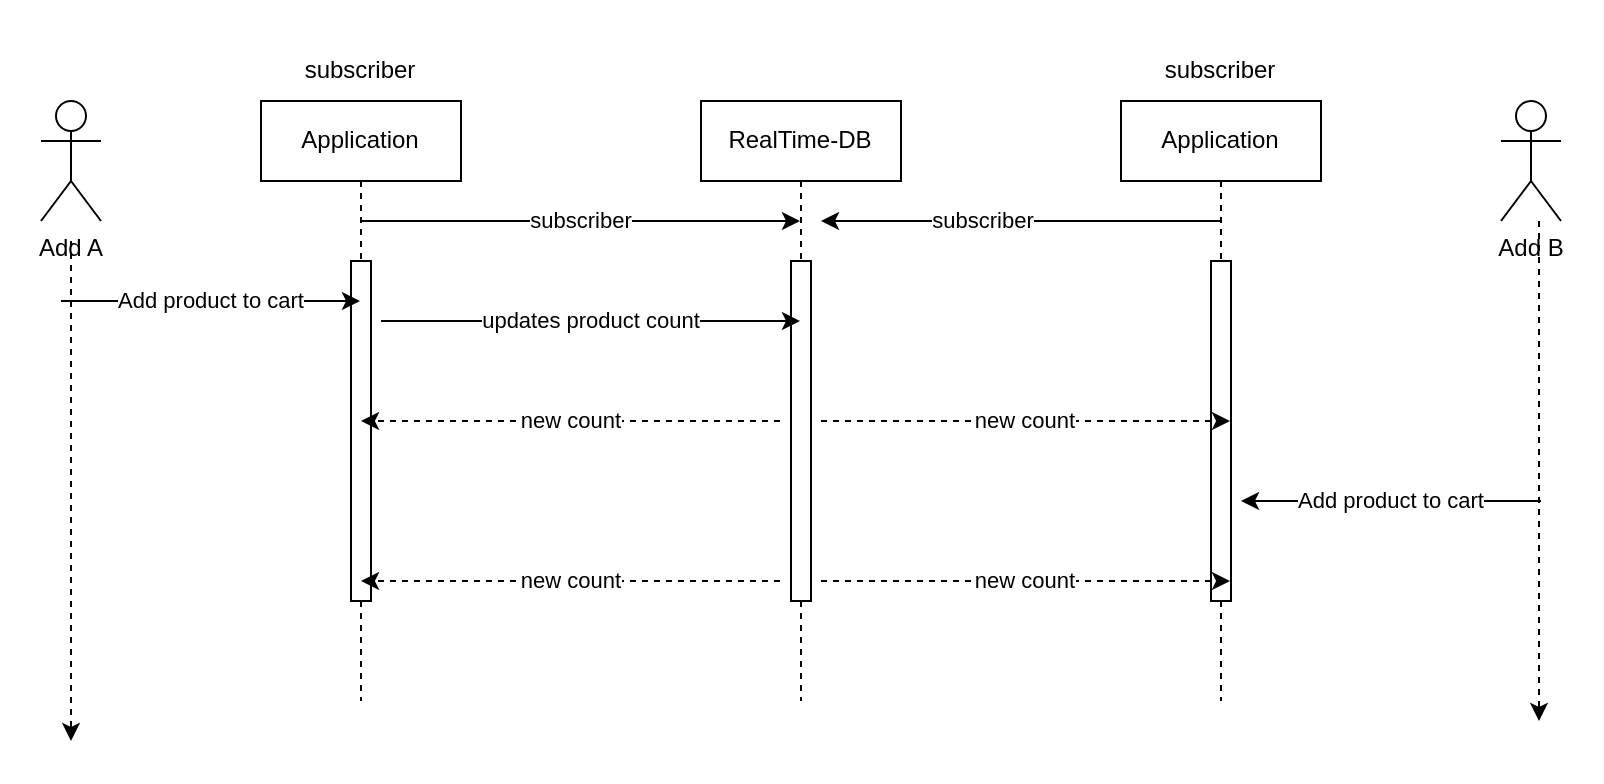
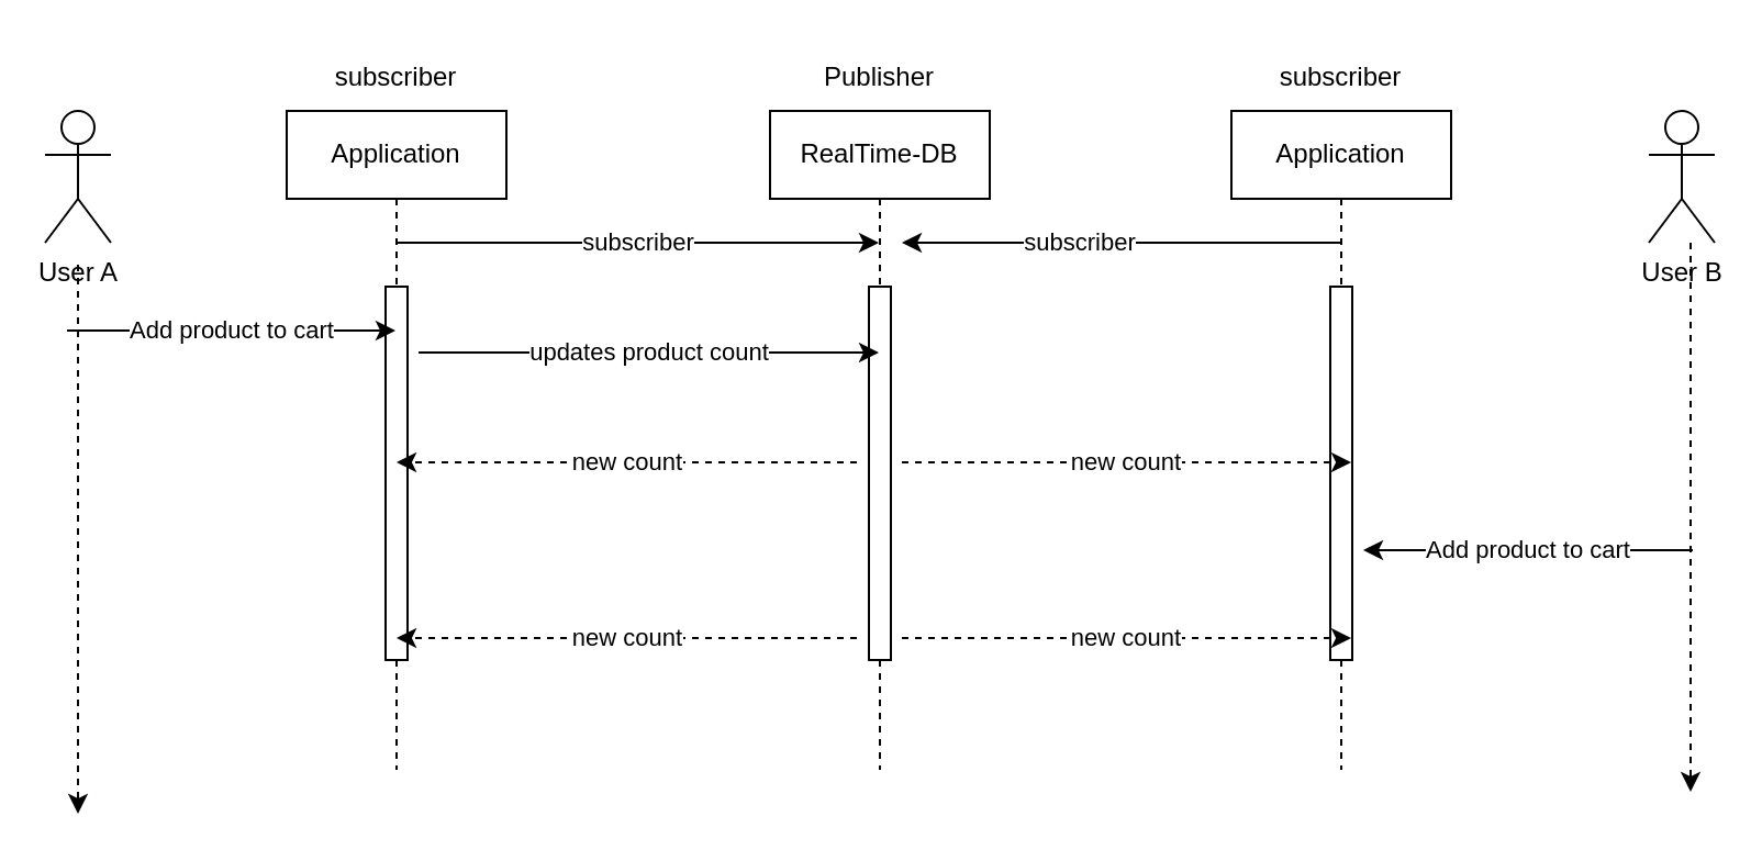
  <mxCell id="0" />
  <mxCell id="1" parent="0" />
  <mxCell id="2" value="RealTime-DB" style="shape=umlLifeline;perimeter=lifelinePerimeter;whiteSpace=wrap;html=1;container=0;dropTarget=0;collapsible=0;recursiveResize=0;outlineConnect=0;portConstraint=eastwest;newEdgeStyle={&quot;edgeStyle&quot;:&quot;elbowEdgeStyle&quot;,&quot;elbow&quot;:&quot;vertical&quot;,&quot;curved&quot;:0,&quot;rounded&quot;:0};" parent="1" vertex="1"><mxGeometry x="350" y="50" width="100" height="300" as="geometry" /></mxCell>
  <mxCell id="3" value="" style="html=1;points=[];perimeter=orthogonalPerimeter;outlineConnect=0;targetShapes=umlLifeline;portConstraint=eastwest;newEdgeStyle={&quot;edgeStyle&quot;:&quot;elbowEdgeStyle&quot;,&quot;elbow&quot;:&quot;vertical&quot;,&quot;curved&quot;:0,&quot;rounded&quot;:0};" parent="2" vertex="1"><mxGeometry x="45" y="80" width="10" height="170" as="geometry" /></mxCell>
  <mxCell id="4" value="Application" style="shape=umlLifeline;perimeter=lifelinePerimeter;whiteSpace=wrap;html=1;container=0;dropTarget=0;collapsible=0;recursiveResize=0;outlineConnect=0;portConstraint=eastwest;newEdgeStyle={&quot;edgeStyle&quot;:&quot;elbowEdgeStyle&quot;,&quot;elbow&quot;:&quot;vertical&quot;,&quot;curved&quot;:0,&quot;rounded&quot;:0};" vertex="1" parent="1"><mxGeometry x="560" y="50" width="100" height="300" as="geometry" /></mxCell>
  <mxCell id="5" value="" style="html=1;points=[];perimeter=orthogonalPerimeter;outlineConnect=0;targetShapes=umlLifeline;portConstraint=eastwest;newEdgeStyle={&quot;edgeStyle&quot;:&quot;elbowEdgeStyle&quot;,&quot;elbow&quot;:&quot;vertical&quot;,&quot;curved&quot;:0,&quot;rounded&quot;:0};" vertex="1" parent="4"><mxGeometry x="45" y="80" width="10" height="170" as="geometry" /></mxCell>
  <mxCell id="6" style="rounded=0;orthogonalLoop=1;jettySize=auto;html=1;dashed=1;" edge="1" parent="1"><mxGeometry relative="1" as="geometry"><mxPoint x="35" y="370" as="targetPoint" /><mxPoint x="35" y="120" as="sourcePoint" /><Array as="points"><mxPoint x="35" y="250" /></Array></mxGeometry></mxCell>
- <mxCell id="7" value="Add A" style="shape=umlActor;verticalLabelPosition=bottom;verticalAlign=top;html=1;outlineConnect=0;" vertex="1" parent="1"><mxGeometry x="20" y="50" width="30" height="60" as="geometry" /></mxCell>
+ <mxCell id="7" value="User A" style="shape=umlActor;verticalLabelPosition=bottom;verticalAlign=top;html=1;outlineConnect=0;" vertex="1" parent="1"><mxGeometry x="20" y="50" width="30" height="60" as="geometry" /></mxCell>
  <mxCell id="8" style="edgeStyle=none;rounded=0;orthogonalLoop=1;jettySize=auto;html=1;dashed=1;" edge="1" parent="1"><mxGeometry relative="1" as="geometry"><mxPoint x="769" y="360" as="targetPoint" /><mxPoint x="769" y="110" as="sourcePoint" /></mxGeometry></mxCell>
- <mxCell id="9" value="Add B" style="shape=umlActor;verticalLabelPosition=bottom;verticalAlign=top;html=1;outlineConnect=0;" vertex="1" parent="1"><mxGeometry x="750" y="50" width="30" height="60" as="geometry" /></mxCell>
+ <mxCell id="9" value="User B" style="shape=umlActor;verticalLabelPosition=bottom;verticalAlign=top;html=1;outlineConnect=0;" vertex="1" parent="1"><mxGeometry x="750" y="50" width="30" height="60" as="geometry" /></mxCell>
  <mxCell id="10" value="Application" style="shape=umlLifeline;perimeter=lifelinePerimeter;whiteSpace=wrap;html=1;container=0;dropTarget=0;collapsible=0;recursiveResize=0;outlineConnect=0;portConstraint=eastwest;newEdgeStyle={&quot;edgeStyle&quot;:&quot;elbowEdgeStyle&quot;,&quot;elbow&quot;:&quot;vertical&quot;,&quot;curved&quot;:0,&quot;rounded&quot;:0};" vertex="1" parent="1"><mxGeometry x="130" y="50" width="100" height="300" as="geometry" /></mxCell>
  <mxCell id="11" value="" style="html=1;points=[];perimeter=orthogonalPerimeter;outlineConnect=0;targetShapes=umlLifeline;portConstraint=eastwest;newEdgeStyle={&quot;edgeStyle&quot;:&quot;elbowEdgeStyle&quot;,&quot;elbow&quot;:&quot;vertical&quot;,&quot;curved&quot;:0,&quot;rounded&quot;:0};" vertex="1" parent="10"><mxGeometry x="45" y="80" width="10" height="170" as="geometry" /></mxCell>
  <mxCell id="12" value="Add product to cart" style="edgeStyle=none;orthogonalLoop=1;jettySize=auto;html=1;rounded=0;" edge="1" parent="1" target="10"><mxGeometry width="80" relative="1" as="geometry"><mxPoint x="30" y="150" as="sourcePoint" /><mxPoint x="110" y="150" as="targetPoint" /><Array as="points" /></mxGeometry></mxCell>
  <mxCell id="13" value="updates product count" style="edgeStyle=none;orthogonalLoop=1;jettySize=auto;html=1;rounded=0;" edge="1" parent="1" target="2"><mxGeometry width="80" relative="1" as="geometry"><mxPoint x="190" y="160" as="sourcePoint" /><mxPoint x="270" y="160" as="targetPoint" /><Array as="points" /></mxGeometry></mxCell>
  <mxCell id="14" value="new count" style="edgeStyle=none;orthogonalLoop=1;jettySize=auto;html=1;rounded=0;dashed=1;" edge="1" parent="1"><mxGeometry width="80" relative="1" as="geometry"><mxPoint x="410" y="210" as="sourcePoint" /><mxPoint x="614.5" y="210" as="targetPoint" /><Array as="points"><mxPoint x="515" y="210" /></Array></mxGeometry></mxCell>
  <mxCell id="15" value="new count" style="edgeStyle=none;orthogonalLoop=1;jettySize=auto;html=1;rounded=0;dashed=1;" edge="1" parent="1"><mxGeometry width="80" relative="1" as="geometry"><mxPoint x="389.5" y="210" as="sourcePoint" /><mxPoint x="180" y="210" as="targetPoint" /><Array as="points" /></mxGeometry></mxCell>
  <mxCell id="16" value="subscriber" style="edgeStyle=none;orthogonalLoop=1;jettySize=auto;html=1;rounded=0;" edge="1" parent="1"><mxGeometry x="0.198" width="80" relative="1" as="geometry"><mxPoint x="609.5" y="110" as="sourcePoint" /><mxPoint x="410" y="110" as="targetPoint" /><Array as="points" /><mxPoint x="1" as="offset" /></mxGeometry></mxCell>
  <mxCell id="17" value="subscriber" style="edgeStyle=none;orthogonalLoop=1;jettySize=auto;html=1;rounded=0;" edge="1" parent="1" target="2"><mxGeometry width="80" relative="1" as="geometry"><mxPoint x="180" y="110" as="sourcePoint" /><mxPoint x="379.5" y="110" as="targetPoint" /><Array as="points"><mxPoint x="280" y="110" /></Array></mxGeometry></mxCell>
  <mxCell id="18" value="Add product to cart" style="edgeStyle=none;orthogonalLoop=1;jettySize=auto;html=1;rounded=0;" edge="1" parent="1"><mxGeometry width="80" relative="1" as="geometry"><mxPoint x="770" y="250" as="sourcePoint" /><mxPoint x="620" y="250" as="targetPoint" /><Array as="points" /></mxGeometry></mxCell>
  <mxCell id="19" value="new count" style="edgeStyle=none;orthogonalLoop=1;jettySize=auto;html=1;rounded=0;dashed=1;" edge="1" parent="1"><mxGeometry width="80" relative="1" as="geometry"><mxPoint x="410" y="290" as="sourcePoint" /><mxPoint x="614.5" y="290" as="targetPoint" /><Array as="points"><mxPoint x="515" y="290" /></Array></mxGeometry></mxCell>
  <mxCell id="20" value="new count" style="edgeStyle=none;orthogonalLoop=1;jettySize=auto;html=1;rounded=0;dashed=1;" edge="1" parent="1"><mxGeometry width="80" relative="1" as="geometry"><mxPoint x="389.5" y="290" as="sourcePoint" /><mxPoint x="180" y="290" as="targetPoint" /><Array as="points" /></mxGeometry></mxCell>
+ <mxCell id="21" value="Publisher" style="text;strokeColor=none;align=center;fillColor=none;html=1;verticalAlign=middle;whiteSpace=wrap;rounded=0;" vertex="1" parent="1"><mxGeometry x="370" y="20" width="60" height="30" as="geometry" /></mxCell>
  <mxCell id="22" value="subscriber" style="text;strokeColor=none;align=center;fillColor=none;html=1;verticalAlign=middle;whiteSpace=wrap;rounded=0;" vertex="1" parent="1"><mxGeometry x="150" y="20" width="60" height="30" as="geometry" /></mxCell>
  <mxCell id="23" value="subscriber" style="text;strokeColor=none;align=center;fillColor=none;html=1;verticalAlign=middle;whiteSpace=wrap;rounded=0;" vertex="1" parent="1"><mxGeometry x="580" y="20" width="60" height="30" as="geometry" /></mxCell>
